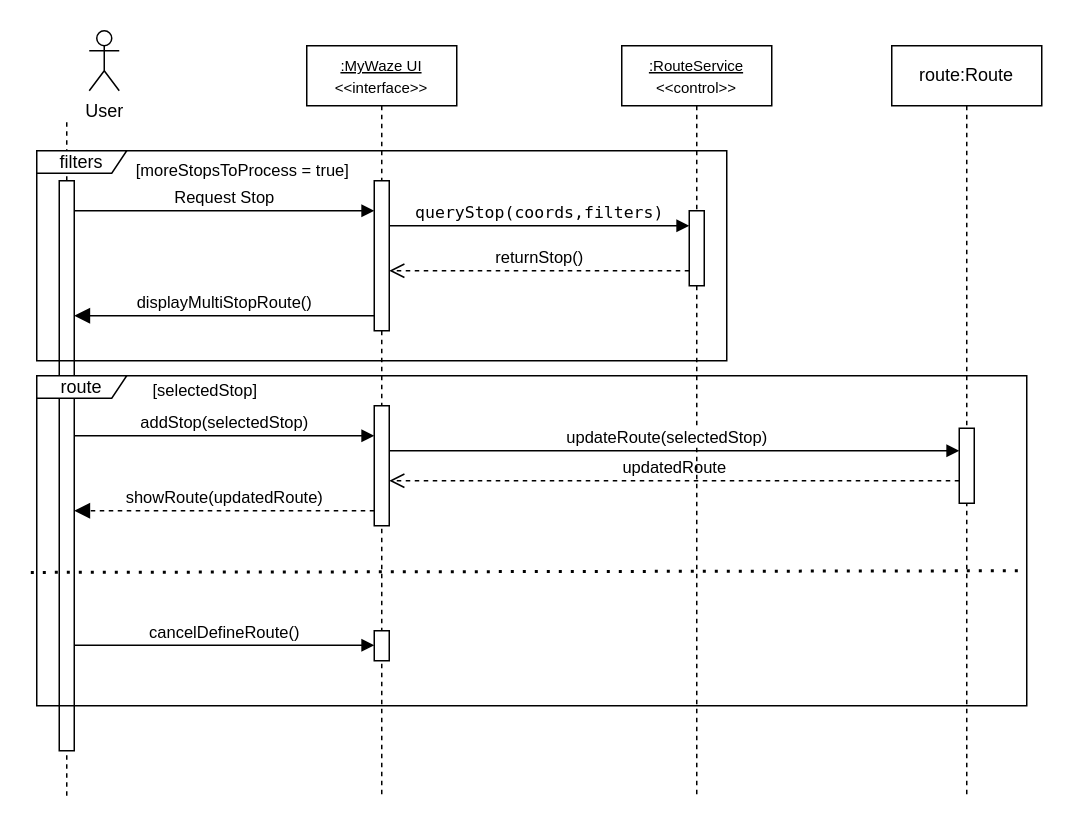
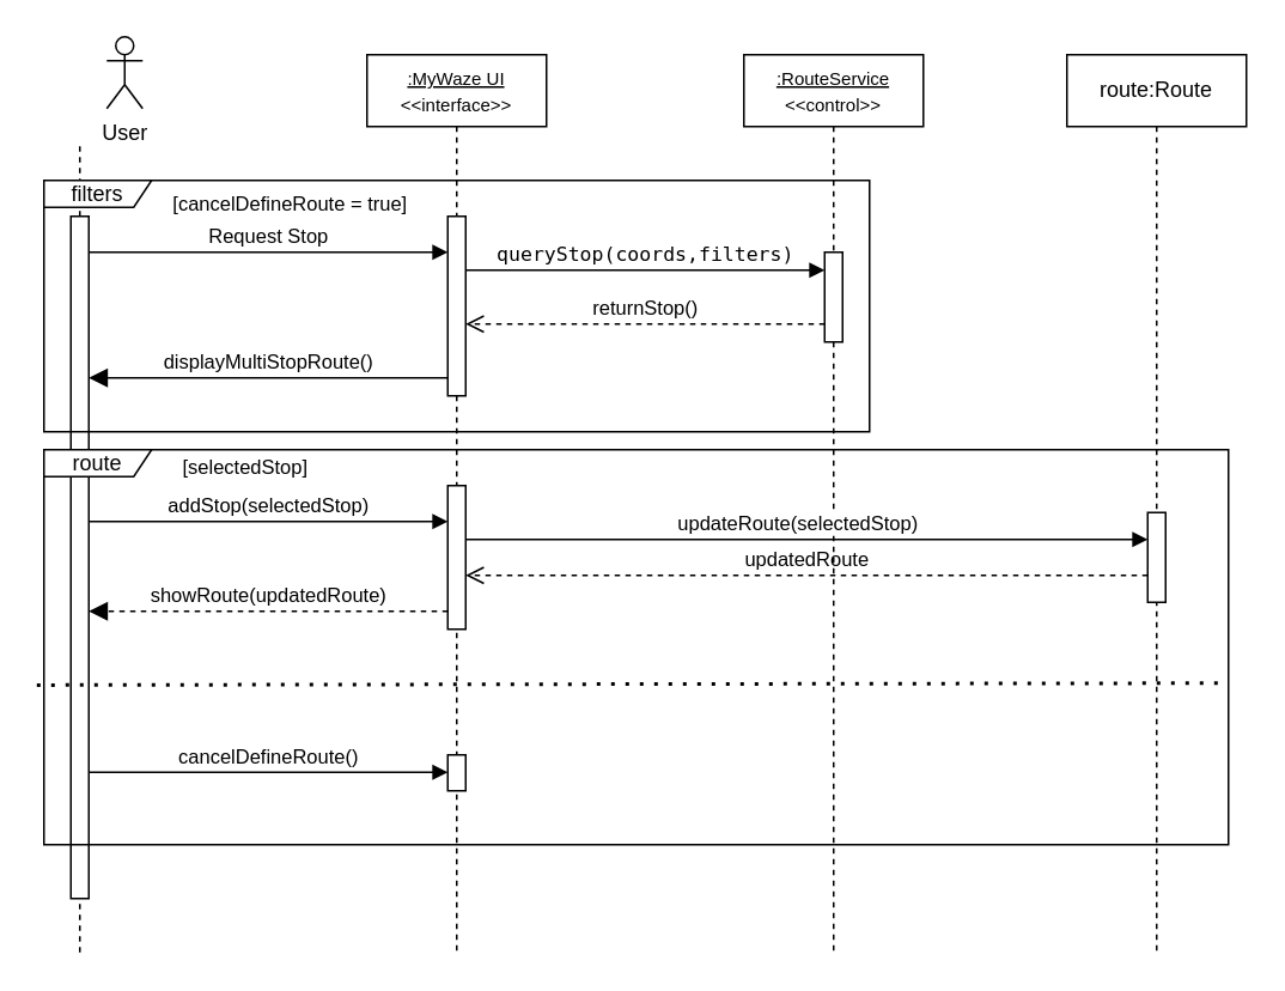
  <mxCell id="0" />
  <mxCell id="1" parent="0" />
  <mxCell id="2" value="&lt;font style=&quot;font-size: 10px;&quot;&gt;&lt;u&gt;:MyWaze UI&lt;/u&gt;&lt;/font&gt;&lt;div&gt;&lt;font style=&quot;font-size: 10px;&quot;&gt;&amp;lt;&amp;lt;interface&amp;gt;&amp;gt;&lt;/font&gt;&lt;/div&gt;" style="shape=umlLifeline;perimeter=lifelinePerimeter;whiteSpace=wrap;html=1;container=1;dropTarget=0;collapsible=0;recursiveResize=0;outlineConnect=0;portConstraint=eastwest;newEdgeStyle={&quot;edgeStyle&quot;:&quot;elbowEdgeStyle&quot;,&quot;elbow&quot;:&quot;vertical&quot;,&quot;curved&quot;:0,&quot;rounded&quot;:0};" vertex="1" parent="1"><mxGeometry x="204" y="30" width="100" height="500" as="geometry" /></mxCell>
  <mxCell id="3" value="" style="html=1;points=[[0,0,0,0,5],[0,1,0,0,-5],[1,0,0,0,5],[1,1,0,0,-5]];perimeter=orthogonalPerimeter;outlineConnect=0;targetShapes=umlLifeline;portConstraint=eastwest;newEdgeStyle={&quot;curved&quot;:0,&quot;rounded&quot;:0};" vertex="1" parent="2"><mxGeometry x="45" y="90" width="10" height="100" as="geometry" /></mxCell>
  <mxCell id="4" value="" style="html=1;points=[[0,0,0,0,5],[0,1,0,0,-5],[1,0,0,0,5],[1,1,0,0,-5]];perimeter=orthogonalPerimeter;outlineConnect=0;targetShapes=umlLifeline;portConstraint=eastwest;newEdgeStyle={&quot;curved&quot;:0,&quot;rounded&quot;:0};" vertex="1" parent="2"><mxGeometry x="-165" y="90" width="10" height="380" as="geometry" /></mxCell>
  <mxCell id="5" value="Request Stop" style="html=1;verticalAlign=bottom;endArrow=block;curved=0;rounded=0;" edge="1" parent="2"><mxGeometry width="80" relative="1" as="geometry"><mxPoint x="-155" y="110" as="sourcePoint" /><mxPoint x="45.0" y="110" as="targetPoint" /></mxGeometry></mxCell>
  <mxCell id="6" value="displayMultiStopRoute()" style="html=1;verticalAlign=bottom;endArrow=block;endSize=8;curved=0;rounded=0;" edge="1" parent="2"><mxGeometry relative="1" as="geometry"><mxPoint x="45" y="180" as="sourcePoint" /><mxPoint x="-155" y="180" as="targetPoint" /></mxGeometry></mxCell>
  <mxCell id="7" value="&lt;code data-end=&quot;893&quot; data-start=&quot;860&quot;&gt;queryStop(coords,filters)&lt;/code&gt;" style="html=1;verticalAlign=bottom;endArrow=block;curved=0;rounded=0;" edge="1" parent="2"><mxGeometry width="80" relative="1" as="geometry"><mxPoint x="55" y="120" as="sourcePoint" /><mxPoint x="255" y="120" as="targetPoint" /></mxGeometry></mxCell>
  <mxCell id="8" value="returnStop()" style="html=1;verticalAlign=bottom;endArrow=open;dashed=1;endSize=8;curved=0;rounded=0;" edge="1" parent="2"><mxGeometry relative="1" as="geometry"><mxPoint x="255" y="150" as="sourcePoint" /><mxPoint x="55" y="150" as="targetPoint" /></mxGeometry></mxCell>
  <mxCell id="9" value="addStop(selectedStop)" style="html=1;verticalAlign=bottom;endArrow=block;curved=0;rounded=0;" edge="1" parent="2"><mxGeometry width="80" relative="1" as="geometry"><mxPoint x="-155" y="260" as="sourcePoint" /><mxPoint x="45.0" y="260" as="targetPoint" /></mxGeometry></mxCell>
  <mxCell id="10" value="showRoute(updatedRoute)" style="html=1;verticalAlign=bottom;endArrow=block;dashed=1;endSize=8;curved=0;rounded=0;" edge="1" parent="2"><mxGeometry relative="1" as="geometry"><mxPoint x="45" y="310" as="sourcePoint" /><mxPoint x="-155" y="310" as="targetPoint" /><mxPoint as="offset" /></mxGeometry></mxCell>
  <mxCell id="11" value="" style="html=1;points=[[0,0,0,0,5],[0,1,0,0,-5],[1,0,0,0,5],[1,1,0,0,-5]];perimeter=orthogonalPerimeter;outlineConnect=0;targetShapes=umlLifeline;portConstraint=eastwest;newEdgeStyle={&quot;curved&quot;:0,&quot;rounded&quot;:0};" vertex="1" parent="2"><mxGeometry x="45" y="240" width="10" height="80" as="geometry" /></mxCell>
  <mxCell id="12" value="updatedRoute" style="html=1;verticalAlign=bottom;endArrow=open;dashed=1;endSize=8;curved=0;rounded=0;" edge="1" parent="2"><mxGeometry relative="1" as="geometry"><mxPoint x="435" y="290" as="sourcePoint" /><mxPoint x="55" y="290" as="targetPoint" /></mxGeometry></mxCell>
  <mxCell id="13" value="&lt;font style=&quot;font-size: 10px;&quot;&gt;&lt;u&gt;:RouteService&lt;/u&gt;&lt;/font&gt;&lt;div&gt;&lt;span style=&quot;font-size: 10px;&quot;&gt;&amp;lt;&amp;lt;control&amp;gt;&amp;gt;&lt;/span&gt;&lt;/div&gt;" style="shape=umlLifeline;perimeter=lifelinePerimeter;whiteSpace=wrap;html=1;container=1;dropTarget=0;collapsible=0;recursiveResize=0;outlineConnect=0;portConstraint=eastwest;newEdgeStyle={&quot;edgeStyle&quot;:&quot;elbowEdgeStyle&quot;,&quot;elbow&quot;:&quot;vertical&quot;,&quot;curved&quot;:0,&quot;rounded&quot;:0};" vertex="1" parent="1"><mxGeometry x="414" y="30" width="100" height="500" as="geometry" /></mxCell>
  <mxCell id="14" value="" style="html=1;points=[[0,0,0,0,5],[0,1,0,0,-5],[1,0,0,0,5],[1,1,0,0,-5]];perimeter=orthogonalPerimeter;outlineConnect=0;targetShapes=umlLifeline;portConstraint=eastwest;newEdgeStyle={&quot;curved&quot;:0,&quot;rounded&quot;:0};" vertex="1" parent="13"><mxGeometry x="45" y="110" width="10" height="50" as="geometry" /></mxCell>
  <mxCell id="15" value="" style="endArrow=none;dashed=1;html=1;rounded=0;" edge="1" parent="1" source="4"><mxGeometry width="50" height="50" relative="1" as="geometry"><mxPoint x="44" y="330" as="sourcePoint" /><mxPoint x="44" y="80" as="targetPoint" /></mxGeometry></mxCell>
  <mxCell id="16" value="User" style="shape=umlActor;verticalLabelPosition=bottom;verticalAlign=top;html=1;outlineConnect=0;" vertex="1" parent="1"><mxGeometry x="59" y="20" width="20" height="40" as="geometry" /></mxCell>
  <mxCell id="17" value="" style="endArrow=none;dashed=1;html=1;rounded=0;" edge="1" parent="1" target="4"><mxGeometry width="50" height="50" relative="1" as="geometry"><mxPoint x="44" y="530" as="sourcePoint" /><mxPoint x="44" y="80" as="targetPoint" /></mxGeometry></mxCell>
  <mxCell id="18" value="route:Route" style="shape=umlLifeline;perimeter=lifelinePerimeter;whiteSpace=wrap;html=1;container=1;dropTarget=0;collapsible=0;recursiveResize=0;outlineConnect=0;portConstraint=eastwest;newEdgeStyle={&quot;curved&quot;:0,&quot;rounded&quot;:0};" vertex="1" parent="1"><mxGeometry x="594" y="30" width="100" height="500" as="geometry" /></mxCell>
  <mxCell id="19" value="" style="html=1;points=[[0,0,0,0,5],[0,1,0,0,-5],[1,0,0,0,5],[1,1,0,0,-5]];perimeter=orthogonalPerimeter;outlineConnect=0;targetShapes=umlLifeline;portConstraint=eastwest;newEdgeStyle={&quot;curved&quot;:0,&quot;rounded&quot;:0};" vertex="1" parent="18"><mxGeometry x="45" y="255" width="10" height="50" as="geometry" /></mxCell>
  <mxCell id="20" value="filters" style="shape=umlFrame;whiteSpace=wrap;html=1;pointerEvents=0;width=60;height=15;" vertex="1" parent="1"><mxGeometry x="24" y="100" width="460" height="140" as="geometry" /></mxCell>
- <mxCell id="21" value="[moreStopsToProcess = true]" style="text;html=1;align=center;verticalAlign=middle;resizable=0;points=[];autosize=1;strokeColor=none;fillColor=none;fontSize=11;" vertex="1" parent="1"><mxGeometry x="76" y="98" width="170" height="30" as="geometry" /></mxCell>
+ <mxCell id="21" value="[cancelDefineRoute = true]" style="text;html=1;align=center;verticalAlign=middle;resizable=0;points=[];autosize=1;strokeColor=none;fillColor=none;fontSize=11;" vertex="1" parent="1"><mxGeometry x="76" y="98" width="170" height="30" as="geometry" /></mxCell>
  <mxCell id="22" value="route" style="shape=umlFrame;whiteSpace=wrap;html=1;pointerEvents=0;width=60;height=15;" vertex="1" parent="1"><mxGeometry x="24" y="250" width="660" height="220" as="geometry" /></mxCell>
  <mxCell id="23" value="updateRoute(selectedStop)" style="html=1;verticalAlign=bottom;endArrow=block;curved=0;rounded=0;" edge="1" parent="1"><mxGeometry x="-0.026" width="80" relative="1" as="geometry"><mxPoint x="259" y="300" as="sourcePoint" /><mxPoint x="639" y="300" as="targetPoint" /><mxPoint as="offset" /></mxGeometry></mxCell>
  <mxCell id="24" value="" style="endArrow=none;dashed=1;html=1;dashPattern=1 3;strokeWidth=2;rounded=0;exitX=-0.005;exitY=0.479;exitDx=0;exitDy=0;exitPerimeter=0;entryX=1.001;entryY=0.474;entryDx=0;entryDy=0;entryPerimeter=0;" edge="1" parent="1"><mxGeometry width="50" height="50" relative="1" as="geometry"><mxPoint x="20.04" y="381.1" as="sourcePoint" /><mxPoint x="684" y="380" as="targetPoint" /></mxGeometry></mxCell>
  <mxCell id="25" value="" style="html=1;points=[[0,0,0,0,5],[0,1,0,0,-5],[1,0,0,0,5],[1,1,0,0,-5]];perimeter=orthogonalPerimeter;outlineConnect=0;targetShapes=umlLifeline;portConstraint=eastwest;newEdgeStyle={&quot;curved&quot;:0,&quot;rounded&quot;:0};" vertex="1" parent="1"><mxGeometry x="249" y="420" width="10" height="20" as="geometry" /></mxCell>
  <mxCell id="26" value="cancelDefineRoute()" style="html=1;verticalAlign=bottom;endArrow=block;curved=0;rounded=0;" edge="1" parent="1"><mxGeometry width="80" relative="1" as="geometry"><mxPoint x="49" y="429.71" as="sourcePoint" /><mxPoint x="249" y="429.71" as="targetPoint" /></mxGeometry></mxCell>
  <mxCell id="27" value="[selectedStop]" style="text;html=1;align=center;verticalAlign=middle;resizable=0;points=[];autosize=1;strokeColor=none;fillColor=none;fontSize=11;" vertex="1" parent="1"><mxGeometry x="81" y="245" width="110" height="30" as="geometry" /></mxCell>
